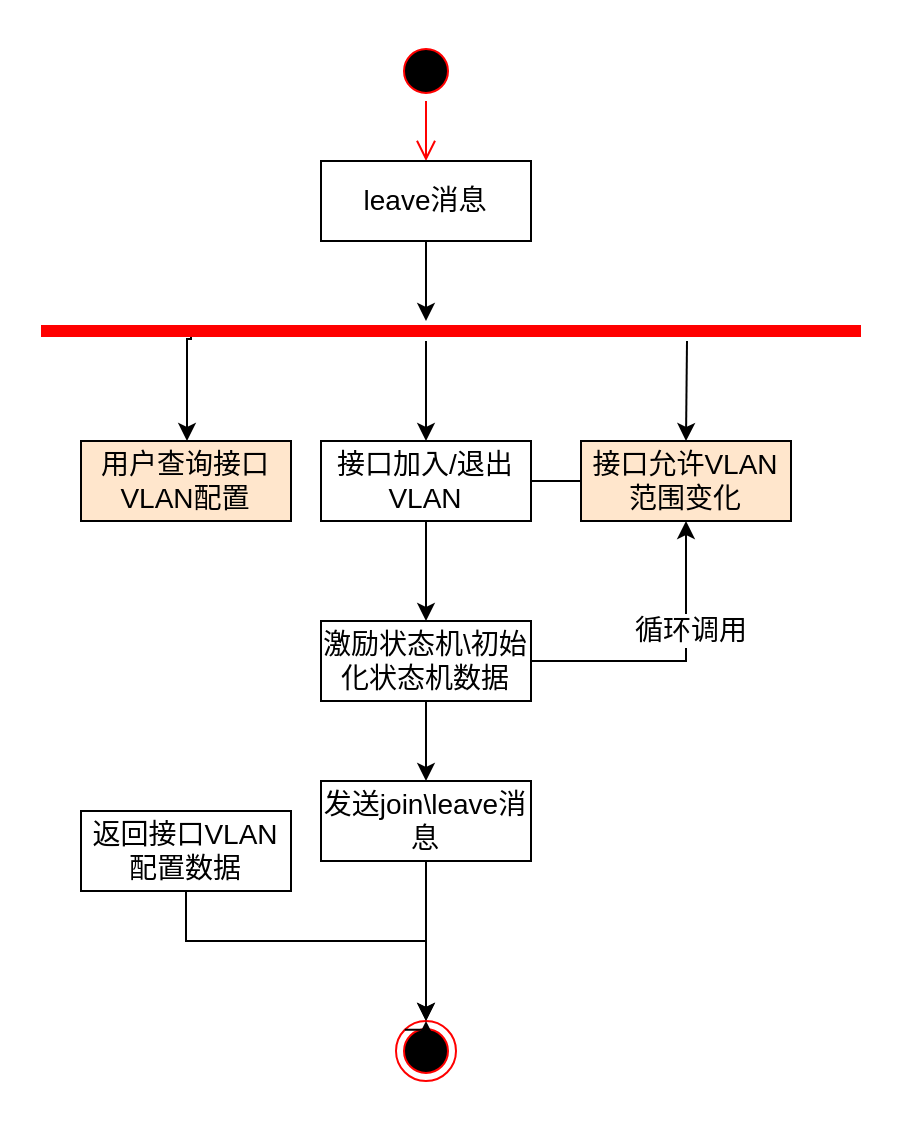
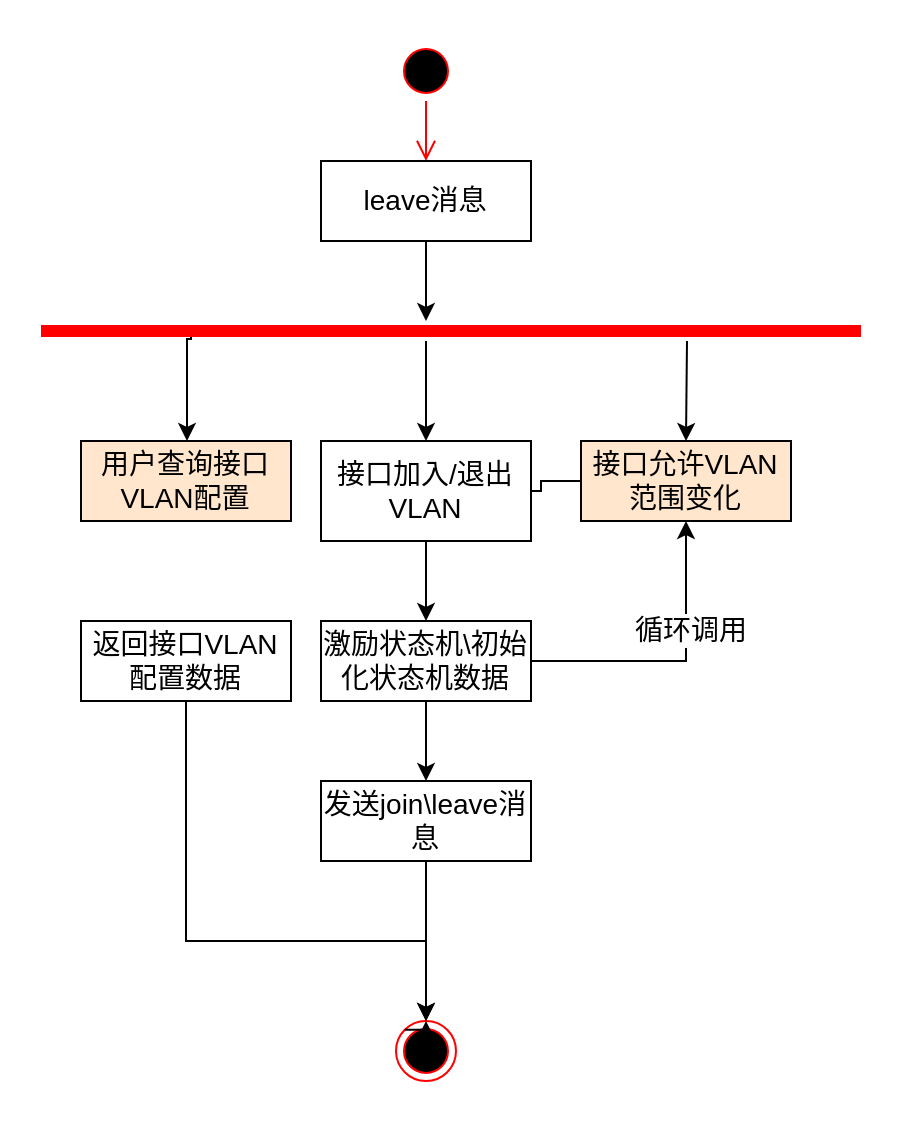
  <mxCell id="0" />
  <mxCell id="1" parent="0" />
  <mxCell id="2" value="" style="ellipse;html=1;shape=startState;fillColor=#000000;strokeColor=#ff0000;" vertex="1" parent="1"><mxGeometry x="197.5" y="20" width="30" height="30" as="geometry" /></mxCell>
  <mxCell id="3" value="" style="html=1;verticalAlign=bottom;endArrow=open;endSize=8;strokeColor=#ff0000;rounded=0;entryX=0.5;entryY=0;entryDx=0;entryDy=0;" edge="1" parent="1" source="2" target="5"><mxGeometry relative="1" as="geometry"><mxPoint x="315" y="90" as="targetPoint" /></mxGeometry></mxCell>
  <mxCell id="4" style="edgeStyle=orthogonalEdgeStyle;rounded=0;orthogonalLoop=1;jettySize=auto;html=1;" edge="1" parent="1" source="5" target="9"><mxGeometry relative="1" as="geometry"><Array as="points"><mxPoint x="213" y="160" /><mxPoint x="213" y="160" /></Array></mxGeometry></mxCell>
  <mxCell id="5" value="&lt;font style=&quot;font-size: 14px;&quot;&gt;leave消息&lt;/font&gt;" style="html=1;whiteSpace=wrap;" vertex="1" parent="1"><mxGeometry x="160" y="80" width="105" height="40" as="geometry" /></mxCell>
  <mxCell id="6" style="edgeStyle=orthogonalEdgeStyle;rounded=0;orthogonalLoop=1;jettySize=auto;html=1;exitX=0.146;exitY=0.7;exitDx=0;exitDy=0;exitPerimeter=0;" edge="1" parent="1" source="9" target="10"><mxGeometry relative="1" as="geometry"><mxPoint x="160" y="230" as="targetPoint" /><Array as="points"><mxPoint x="95" y="169" /><mxPoint x="93" y="169" /></Array></mxGeometry></mxCell>
  <mxCell id="7" style="rounded=0;orthogonalLoop=1;jettySize=auto;html=1;entryX=0.5;entryY=0;entryDx=0;entryDy=0;" edge="1" parent="1" target="14"><mxGeometry relative="1" as="geometry"><mxPoint x="343" y="170" as="sourcePoint" /></mxGeometry></mxCell>
  <mxCell id="8" style="edgeStyle=orthogonalEdgeStyle;rounded=0;orthogonalLoop=1;jettySize=auto;html=1;entryX=0.5;entryY=0;entryDx=0;entryDy=0;" edge="1" parent="1" source="9" target="16"><mxGeometry relative="1" as="geometry"><Array as="points"><mxPoint x="213" y="195" /></Array></mxGeometry></mxCell>
  <mxCell id="9" value="" style="shape=line;html=1;strokeWidth=6;strokeColor=#ff0000;" vertex="1" parent="1"><mxGeometry x="20" y="160" width="410" height="10" as="geometry" /></mxCell>
  <mxCell id="10" value="&lt;span style=&quot;font-size: 14px;&quot;&gt;用户查询接口VLAN配置&lt;/span&gt;" style="html=1;whiteSpace=wrap;fillColor=#ffe6cc;" vertex="1" parent="1"><mxGeometry x="40" y="220" width="105" height="40" as="geometry" /></mxCell>
  <mxCell id="11" style="edgeStyle=orthogonalEdgeStyle;rounded=0;orthogonalLoop=1;jettySize=auto;html=1;entryX=0.5;entryY=0;entryDx=0;entryDy=0;exitX=0.5;exitY=1;exitDx=0;exitDy=0;" edge="1" parent="1" source="12" target="21"><mxGeometry relative="1" as="geometry"><Array as="points"><mxPoint x="93" y="470" /><mxPoint x="213" y="470" /></Array></mxGeometry></mxCell>
- <mxCell id="12" value="&lt;span style=&quot;font-size: 14px;&quot;&gt;返回接口VLAN配置数据&lt;/span&gt;" style="html=1;whiteSpace=wrap;" vertex="1" parent="1"><mxGeometry x="40" y="405" width="105" height="40" as="geometry" /></mxCell>
+ <mxCell id="12" value="&lt;span style=&quot;font-size: 14px;&quot;&gt;返回接口VLAN配置数据&lt;/span&gt;" style="html=1;whiteSpace=wrap;" vertex="1" parent="1"><mxGeometry x="40" y="310" width="105" height="40" as="geometry" /></mxCell>
  <mxCell id="13" style="edgeStyle=orthogonalEdgeStyle;rounded=0;orthogonalLoop=1;jettySize=auto;html=1;endArrow=none;" edge="1" parent="1" source="14" target="16"><mxGeometry relative="1" as="geometry" /></mxCell>
  <mxCell id="14" value="&lt;span style=&quot;font-size: 14px;&quot;&gt;接口允许VLAN范围变化&lt;/span&gt;" style="html=1;whiteSpace=wrap;fillColor=#ffe6cc;" vertex="1" parent="1"><mxGeometry x="290" y="220" width="105" height="40" as="geometry" /></mxCell>
  <mxCell id="15" style="edgeStyle=orthogonalEdgeStyle;rounded=0;orthogonalLoop=1;jettySize=auto;html=1;entryX=0.5;entryY=0;entryDx=0;entryDy=0;" edge="1" parent="1" source="16" target="20"><mxGeometry relative="1" as="geometry" /></mxCell>
- <mxCell id="16" value="&lt;span style=&quot;font-size: 14px;&quot;&gt;接口加入/退出VLAN&lt;/span&gt;" style="html=1;whiteSpace=wrap;" vertex="1" parent="1"><mxGeometry x="160" y="220" width="105" height="40" as="geometry" /></mxCell>
+ <mxCell id="16" value="&lt;span style=&quot;font-size: 14px;&quot;&gt;接口加入/退出VLAN&lt;/span&gt;" style="html=1;whiteSpace=wrap;" vertex="1" parent="1"><mxGeometry x="160" y="220" width="105" height="50" as="geometry" /></mxCell>
  <mxCell id="17" style="edgeStyle=orthogonalEdgeStyle;rounded=0;orthogonalLoop=1;jettySize=auto;html=1;" edge="1" parent="1" source="20" target="23"><mxGeometry relative="1" as="geometry" /></mxCell>
  <mxCell id="18" style="edgeStyle=orthogonalEdgeStyle;rounded=0;orthogonalLoop=1;jettySize=auto;html=1;entryX=0.5;entryY=1;entryDx=0;entryDy=0;" edge="1" parent="1" source="20" target="14"><mxGeometry relative="1" as="geometry" /></mxCell>
  <mxCell id="19" value="&lt;font style=&quot;font-size: 14px;&quot;&gt;循环调用&lt;/font&gt;" style="edgeLabel;html=1;align=center;verticalAlign=middle;resizable=0;points=[];" vertex="1" connectable="0" parent="18"><mxGeometry x="0.281" y="-1" relative="1" as="geometry"><mxPoint x="1" y="1" as="offset" /></mxGeometry></mxCell>
  <mxCell id="20" value="&lt;font style=&quot;font-size: 14px;&quot;&gt;激励状态机\初始化状态机数据&lt;/font&gt;" style="html=1;whiteSpace=wrap;" vertex="1" parent="1"><mxGeometry x="160" y="310" width="105" height="40" as="geometry" /></mxCell>
  <mxCell id="21" value="" style="ellipse;html=1;shape=endState;fillColor=#000000;strokeColor=#ff0000;" vertex="1" parent="1"><mxGeometry x="197.5" y="510" width="30" height="30" as="geometry" /></mxCell>
  <mxCell id="22" style="edgeStyle=orthogonalEdgeStyle;rounded=0;orthogonalLoop=1;jettySize=auto;html=1;" edge="1" parent="1" source="23" target="21"><mxGeometry relative="1" as="geometry" /></mxCell>
  <mxCell id="23" value="&lt;font style=&quot;font-size: 14px;&quot;&gt;发送join\leave消息&lt;/font&gt;" style="html=1;whiteSpace=wrap;" vertex="1" parent="1"><mxGeometry x="160" y="390" width="105" height="40" as="geometry" /></mxCell>
  <mxCell id="24" style="edgeStyle=orthogonalEdgeStyle;rounded=0;orthogonalLoop=1;jettySize=auto;html=1;exitX=0;exitY=0;exitDx=0;exitDy=0;entryX=0.5;entryY=0;entryDx=0;entryDy=0;" edge="1" parent="1" source="21" target="21"><mxGeometry relative="1" as="geometry" /></mxCell>
